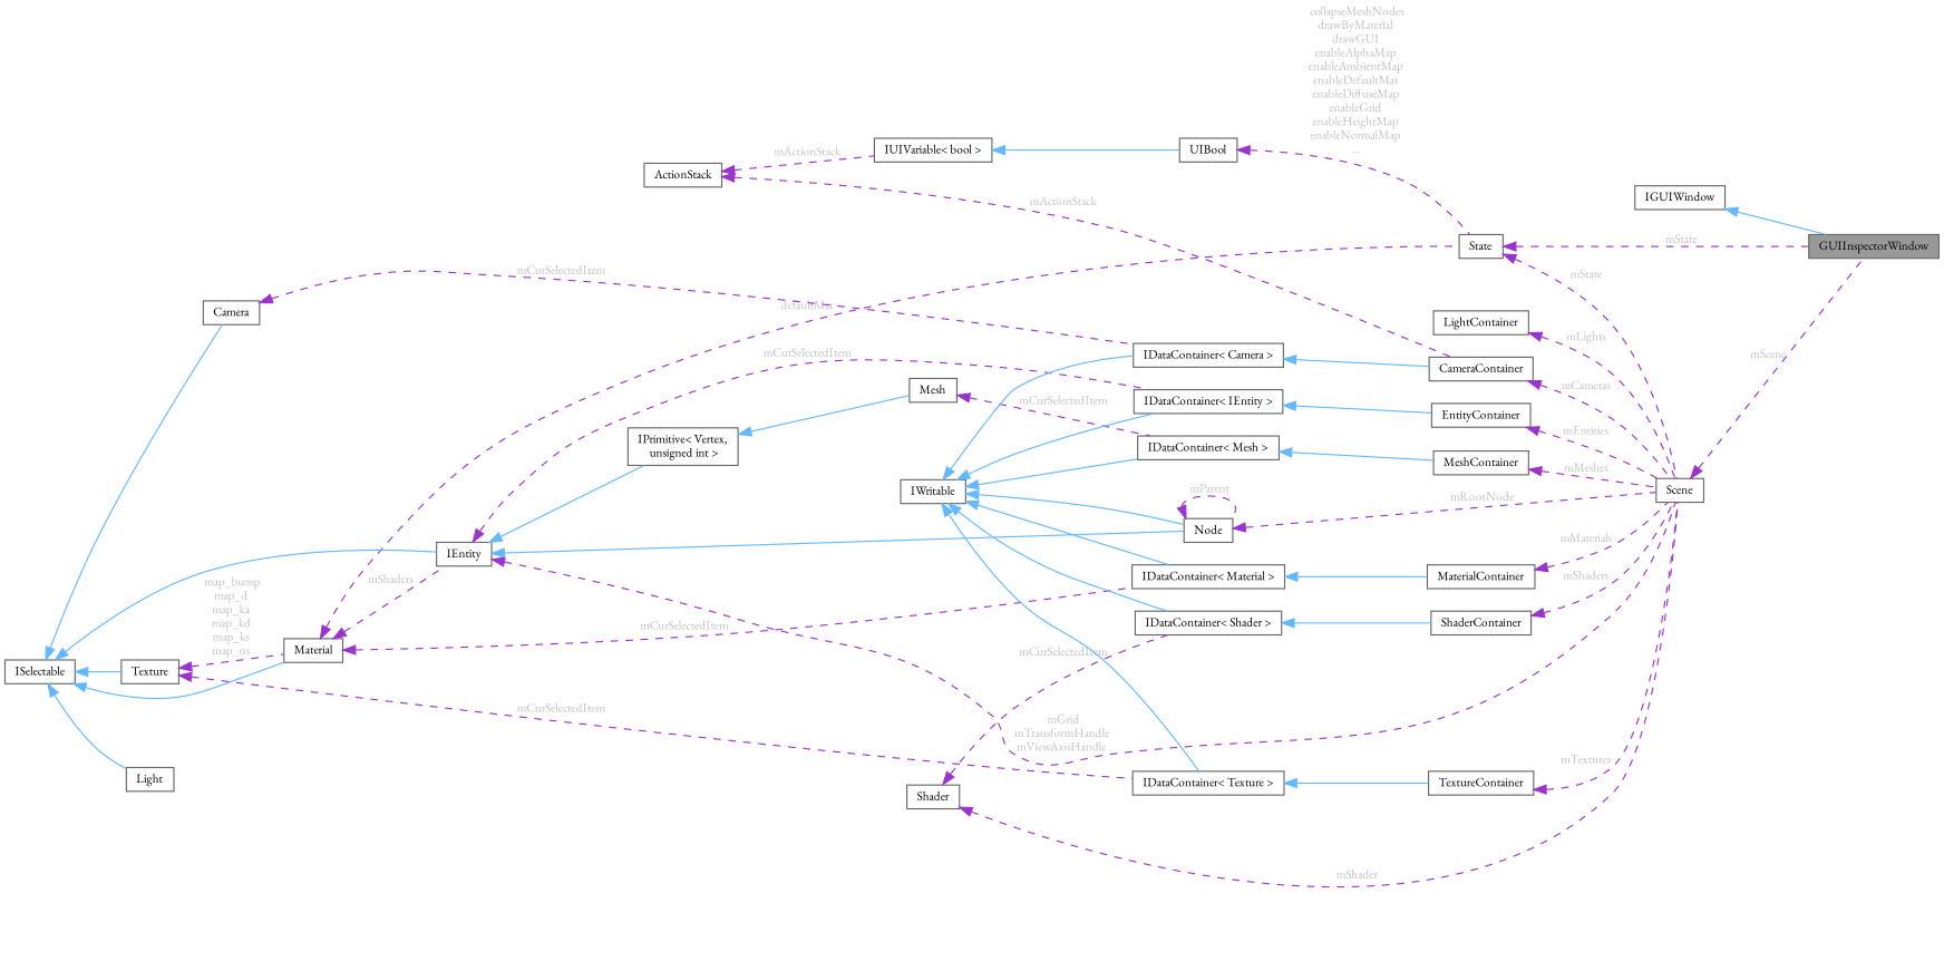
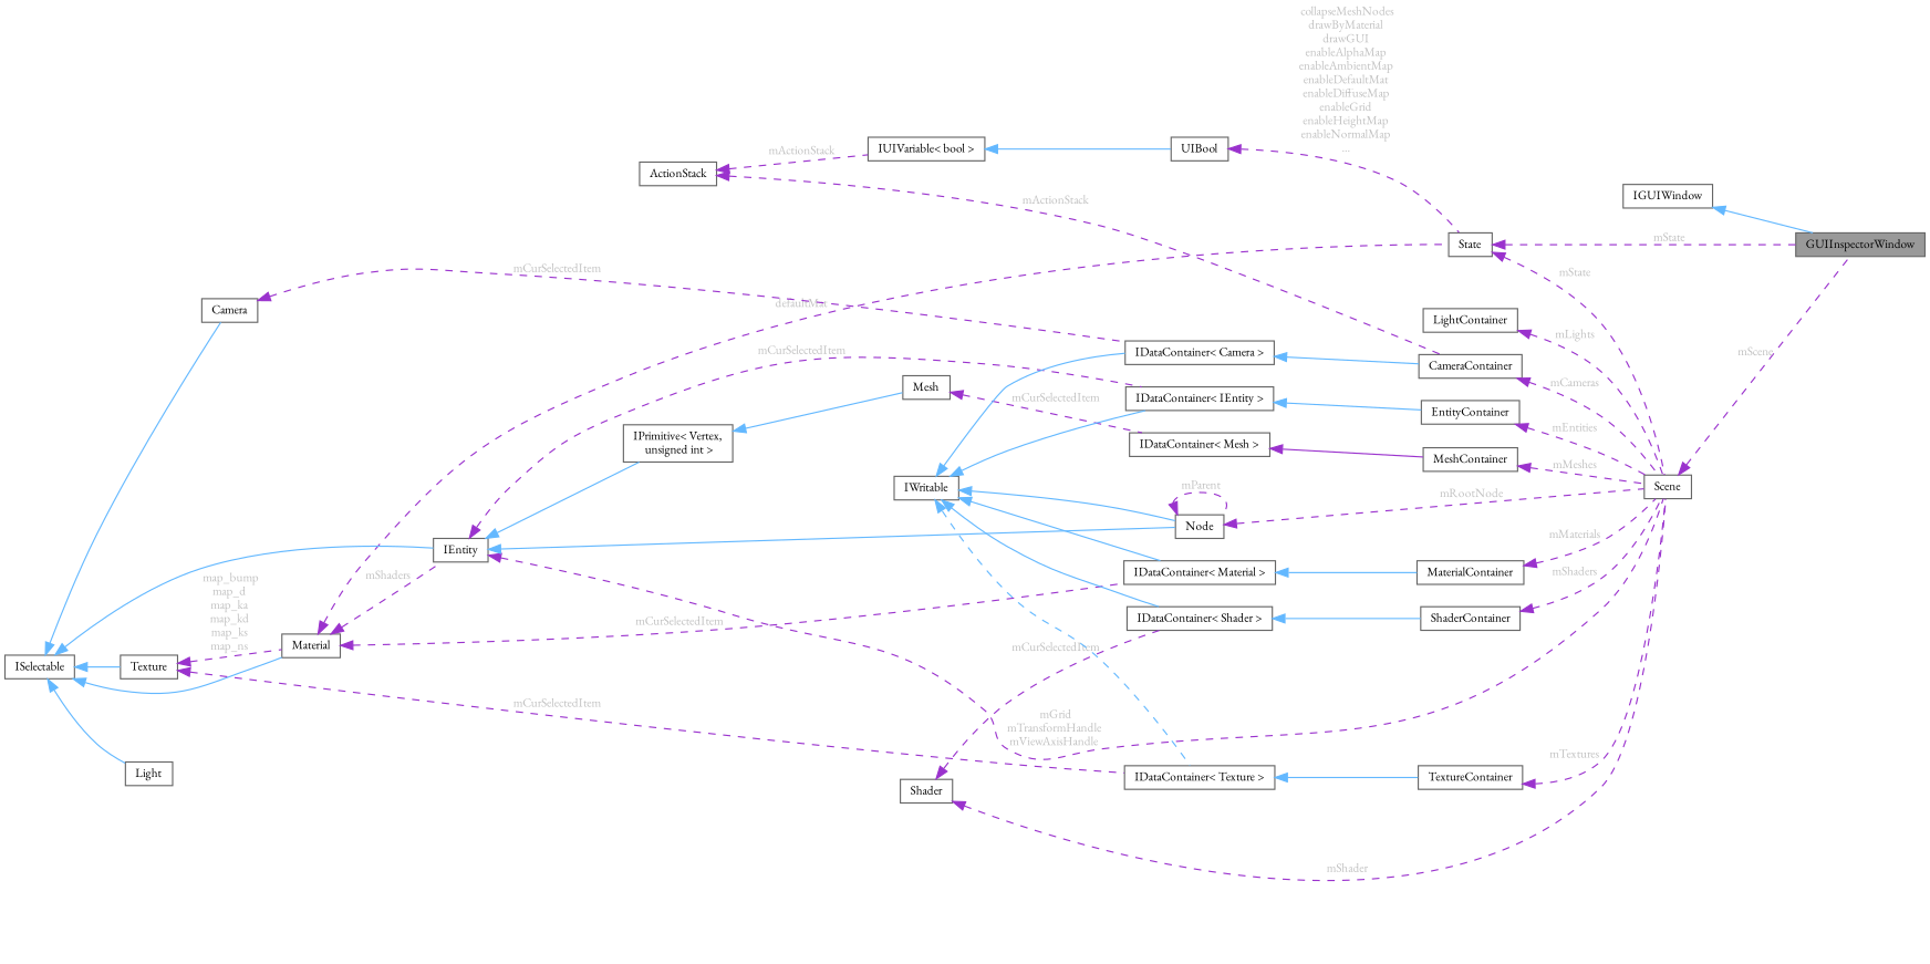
  digraph {
    fontname="EB Garamond"
    rankdir=LR
    node [color=gray40 fillcolor=white fontname="EB Garamond" fontsize=10 shape=box style=filled]
    edge [color=darkorchid3 dir=back fontname="EB Garamond" fontsize=10 labelfontname=Helvetica labelfontsize=10 style=dashed fontcolor=grey]
    n1 [fillcolor=grey60 fontcolor=black height=0.2 label=GUIInspectorWindow width=0.4]
    n2 [height=0.2 label=IGUIWindow width=0.4]
    n3 [height=0.2 label=State width=0.4]
    n4 [height=0.2 label=Scene width=0.4]
    n5 [height=0.2 label=UIBool width=0.4]
    n6 [height=0.2 label="IUIVariable\< bool \>" width=0.4]
    n7 [height=0.2 label=ActionStack width=0.4]
    n8 [height=0.2 label=CameraContainer width=0.4]
    n9 [height=0.2 label=Material width=0.4]
    n10 [height=0.2 label=IEntity width=0.4]
    n11 [height=0.2 label="IDataContainer\< Material \>" width=0.4]
    n12 [height=0.2 label="Node" width=0.4]
    n13 [height=0.2 label="IPrimitive\< Vertex,\l unsigned int \>" width=0.4]
    n14 [height=0.2 label="IDataContainer\< IEntity \>" width=0.4]
    n15 [height=0.2 label=MaterialContainer width=0.4]
    n16 [height=0.2 label=ISelectable width=0.4]
    n17 [height=0.2 label=Texture width=0.4]
    n18 [height=0.2 label=Light width=0.4]
    n19 [height=0.2 label=Camera width=0.4]
    n20 [height=0.2 label="IDataContainer\< Texture \>" width=0.4]
    n21 [height=0.2 label="IDataContainer\< Camera \>" width=0.4]
    n22 [height=0.2 label=TextureContainer width=0.4]
    n23 [height=0.2 label=Mesh width=0.4]
    n24 [height=0.2 label=EntityContainer width=0.4]
    n25 [height=0.2 label=Shader width=0.4]
    n26 [height=0.2 label="IDataContainer\< Shader \>" width=0.4]
    n27 [height=0.2 label=ShaderContainer width=0.4]
    n28 [height=0.2 label=IWritable width=0.4]
    n29 [height=0.2 label="IDataContainer\< Mesh \>" width=0.4]
    n30 [height=0.2 label=MeshContainer width=0.4]
    n31 [height=0.2 label=LightContainer width=0.4]
    n2 -> n1 [color=steelblue1 style=solid fontcolor=""]
    n3 -> n1 [label=" mState"]
    n3 -> n4 [label=" mState"]
    n4 -> n1 [label=" mScene"]
    n5 -> n3 [label=" collapseMeshNodes\ndrawByMaterial\ndrawGUI\nenableAlphaMap\nenableAmbientMap\nenableDefaultMat\nenableDiffuseMap\nenableGrid\nenableHeightMap\nenableNormalMap\n..."]
    n6 -> n5 [color=steelblue1 style=solid fontcolor=""]
    n7 -> n6 [label=" mActionStack"]
    n7 -> n8 [label=" mActionStack"]
    n8 -> n4 [label=" mCameras"]
    n9 -> n3 [label=" defaultMat"]
    n9 -> n10 [label=" mShaders"]
    n9 -> n11 [label=" mCurSelectedItem"]
    n10 -> n4 [label=" mGrid\nmTransformHandle\nmViewAxisHandle"]
    n10 -> n12 [color=steelblue1 style=solid fontcolor=""]
    n10 -> n13 [color=steelblue1 style=solid fontcolor=""]
    n10 -> n14 [label=" mCurSelectedItem"]
    n11 -> n15 [color=steelblue1 style=solid fontcolor=""]
    n12 -> n4 [label=" mRootNode"]
    n12 -> n12 [label=" mParent"]
    n13 -> n23 [color=steelblue1 style=solid fontcolor=""]
    n14 -> n24 [color=steelblue1 style=solid fontcolor=""]
    n15 -> n4 [label=" mMaterials"]
    n16 -> n9 [color=steelblue1 style=solid fontcolor=""]
    n16 -> n10 [color=steelblue1 style=solid fontcolor=""]
    n16 -> n17 [color=steelblue1 style=solid fontcolor=""]
    n16 -> n18 [color=steelblue1 style=solid fontcolor=""]
    n16 -> n19 [color=steelblue1 style=solid fontcolor=""]
    n17 -> n9 [label=" map_bump\nmap_d\nmap_ka\nmap_kd\nmap_ks\nmap_ns"]
    n17 -> n20 [label=" mCurSelectedItem"]
    n19 -> n21 [label=" mCurSelectedItem"]
    n20 -> n22 [color=steelblue1 style=solid fontcolor=""]
    n21 -> n8 [color=steelblue1 style=solid fontcolor=""]
    n22 -> n4 [label=" mTextures"]
    n23 -> n29 [label=" mCurSelectedItem"]
    n24 -> n4 [label=" mEntities"]
    n25 -> n4 [label=" mShader"]
    n25 -> n26 [label=" mCurSelectedItem"]
    n26 -> n27 [color=steelblue1 style=solid fontcolor=""]
    n27 -> n4 [label=" mShaders"]
    n28 -> n11 [color=steelblue1 style=solid fontcolor=""]
    n28 -> n12 [color=steelblue1 style=solid fontcolor=""]
    n28 -> n14 [color=steelblue1 style=solid fontcolor=""]
-   n28 -> n20 [color=steelblue1 style=solid fontcolor=""]
+   n28 -> n20 [color=steelblue1 fontcolor=""]
    n28 -> n21 [color=steelblue1 style=solid fontcolor=""]
    n28 -> n26 [color=steelblue1 style=solid fontcolor=""]
-   n28 -> n29 [color=steelblue1 style=solid fontcolor=""]
-   n29 -> n30 [color=steelblue1 style=solid fontcolor=""]
+   n29 -> n30 [style=solid fontcolor=""]
    n30 -> n4 [label=" mMeshes"]
    n31 -> n4 [label=" mLights"]
  }
